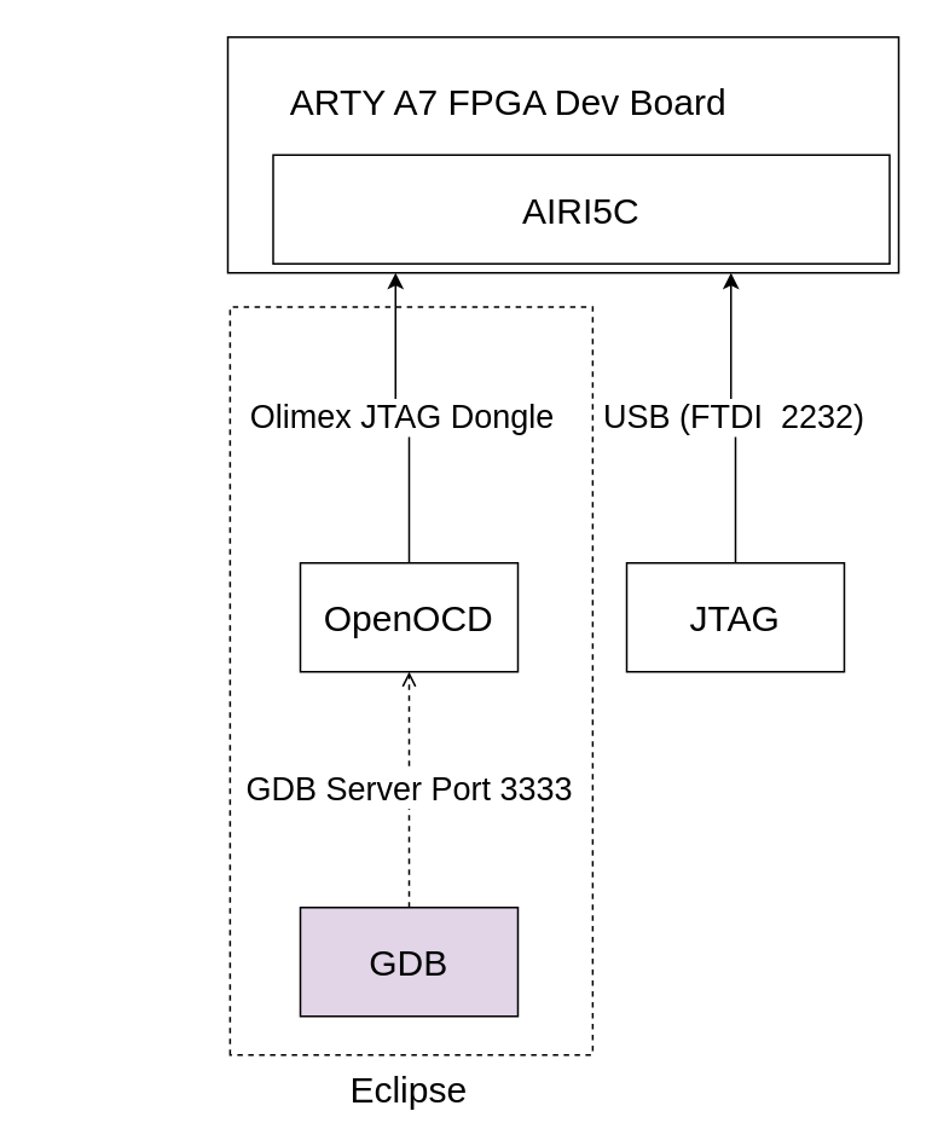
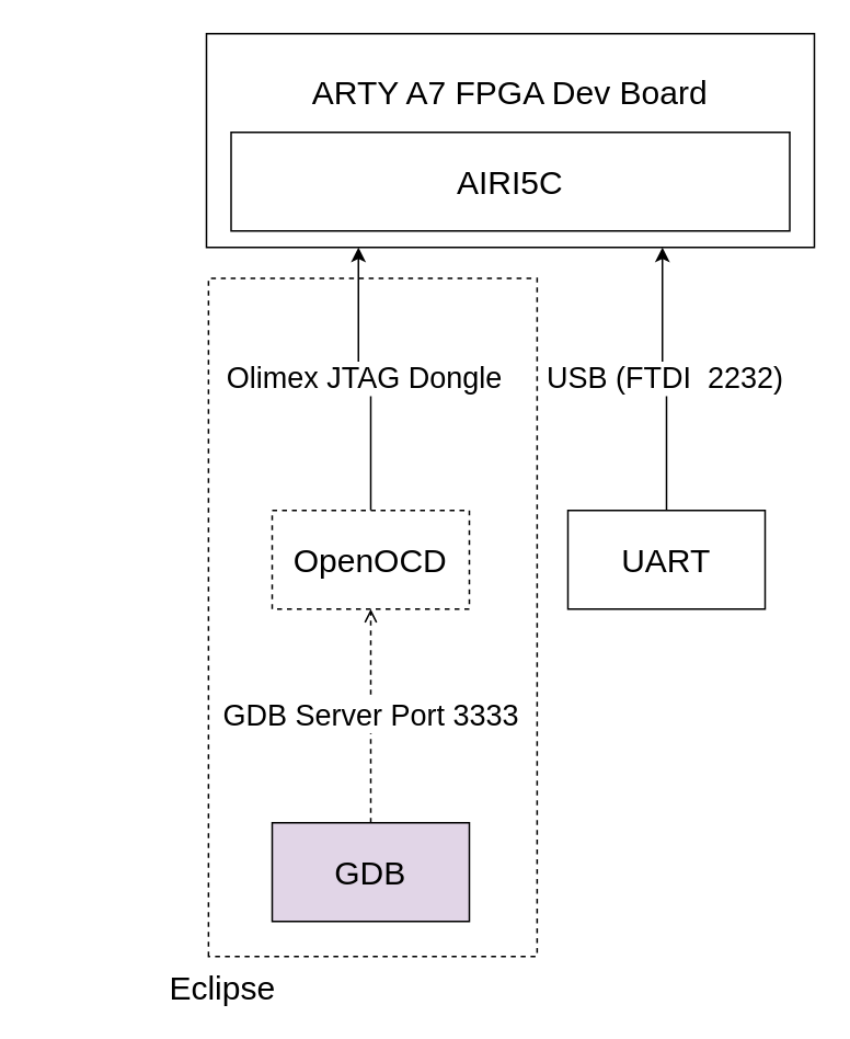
  <mxCell id="0" />
  <mxCell id="1" parent="0" />
  <mxCell id="2" value="" style="rounded=0;whiteSpace=wrap;html=1;rotation=-90;fillColor=none;dashed=1;" vertex="1" parent="1"><mxGeometry x="20" y="275" width="412.5" height="200" as="geometry" /></mxCell>
  <mxCell id="3" value="" style="rounded=0;whiteSpace=wrap;html=1;" vertex="1" parent="1"><mxGeometry x="125" y="20" width="370" height="130" as="geometry" /></mxCell>
- <mxCell id="4" value="&lt;font style=&quot;font-size: 20px&quot;&gt;AIRI5C&lt;/font&gt;" style="rounded=0;whiteSpace=wrap;html=1;" vertex="1" parent="1"><mxGeometry x="150" y="85" width="340" height="60" as="geometry" /></mxCell>
+ <mxCell id="4" value="&lt;font style=&quot;font-size: 20px&quot;&gt;AIRI5C&lt;/font&gt;" style="rounded=0;whiteSpace=wrap;html=1;" vertex="1" parent="1"><mxGeometry x="140" y="80" width="340" height="60" as="geometry" /></mxCell>
  <mxCell id="5" value="&lt;font style=&quot;font-size: 18px&quot;&gt;Olimex JTAG Dongle&lt;br&gt;&lt;/font&gt;" style="edgeStyle=orthogonalEdgeStyle;rounded=0;orthogonalLoop=1;jettySize=auto;html=1;entryX=0.25;entryY=1;entryDx=0;entryDy=0;" edge="1" parent="1" source="6" target="3"><mxGeometry relative="1" as="geometry" /></mxCell>
- <mxCell id="6" value="&lt;font style=&quot;font-size: 20px&quot;&gt;OpenOCD&lt;/font&gt;" style="rounded=0;whiteSpace=wrap;html=1;" vertex="1" parent="1"><mxGeometry x="165" y="310" width="120" height="60" as="geometry" /></mxCell>
+ <mxCell id="6" value="&lt;font style=&quot;font-size: 20px&quot;&gt;OpenOCD&lt;/font&gt;" style="rounded=0;whiteSpace=wrap;html=1;dashed=1;" vertex="1" parent="1"><mxGeometry x="165" y="310" width="120" height="60" as="geometry" /></mxCell>
  <mxCell id="7" value="&lt;font style=&quot;font-size: 18px&quot;&gt;GDB Server Port 3333&lt;br&gt;&lt;/font&gt;" style="edgeStyle=orthogonalEdgeStyle;rounded=0;orthogonalLoop=1;jettySize=auto;html=1;dashed=1;endArrow=open;" edge="1" parent="1" source="8" target="6"><mxGeometry relative="1" as="geometry" /></mxCell>
  <mxCell id="8" value="&lt;font style=&quot;font-size: 20px&quot;&gt;GDB&lt;/font&gt;" style="whiteSpace=wrap;html=1;fillColor=#e1d5e7;" vertex="1" parent="1"><mxGeometry x="165" y="500" width="120" height="60" as="geometry" /></mxCell>
  <mxCell id="9" value="&lt;font style=&quot;font-size: 18px&quot;&gt;USB (FTDI&amp;nbsp; 2232)&lt;br&gt;&lt;/font&gt;" style="edgeStyle=orthogonalEdgeStyle;rounded=0;orthogonalLoop=1;jettySize=auto;html=1;entryX=0.75;entryY=1;entryDx=0;entryDy=0;" edge="1" parent="1" source="10" target="3"><mxGeometry relative="1" as="geometry" /></mxCell>
- <mxCell id="10" value="&lt;font style=&quot;font-size: 20px&quot;&gt;JTAG&lt;/font&gt;" style="whiteSpace=wrap;html=1;" vertex="1" parent="1"><mxGeometry x="345" y="310" width="120" height="60" as="geometry" /></mxCell>
- <mxCell id="11" value="&lt;font style=&quot;font-size: 20px&quot;&gt;ARTY A7 FPGA&lt;/font&gt;&lt;font style=&quot;font-size: 20px&quot;&gt; Dev Board&lt;br&gt;&lt;/font&gt;" style="text;html=1;strokeColor=none;fillColor=none;align=center;verticalAlign=middle;whiteSpace=wrap;rounded=0;" vertex="1" parent="1"><mxGeometry x="135" y="40" width="290" height="30" as="geometry" /></mxCell>
- <mxCell id="12" value="&lt;font style=&quot;font-size: 20px&quot;&gt;Eclipse&lt;/font&gt;" style="text;html=1;strokeColor=none;fillColor=none;align=center;verticalAlign=middle;whiteSpace=wrap;rounded=0;dashed=1;" vertex="1" parent="1"><mxGeometry x="155" y="590" width="140" height="20" as="geometry" /></mxCell>
+ <mxCell id="10" value="&lt;font style=&quot;font-size: 20px&quot;&gt;UART&lt;/font&gt;" style="whiteSpace=wrap;html=1;" vertex="1" parent="1"><mxGeometry x="345" y="310" width="120" height="60" as="geometry" /></mxCell>
+ <mxCell id="11" value="&lt;font style=&quot;font-size: 20px&quot;&gt;ARTY A7 FPGA&lt;/font&gt;&lt;font style=&quot;font-size: 20px&quot;&gt; Dev Board&lt;br&gt;&lt;/font&gt;" style="text;html=1;strokeColor=none;fillColor=none;align=center;verticalAlign=middle;whiteSpace=wrap;rounded=0;" vertex="1" parent="1"><mxGeometry x="165" y="40" width="290" height="30" as="geometry" /></mxCell>
+ <mxCell id="12" value="&lt;font style=&quot;font-size: 20px&quot;&gt;Eclipse&lt;/font&gt;" style="text;html=1;strokeColor=none;fillColor=none;align=center;verticalAlign=middle;whiteSpace=wrap;rounded=0;dashed=1;" vertex="1" parent="1"><mxGeometry x="65" y="590" width="140" height="20" as="geometry" /></mxCell>
